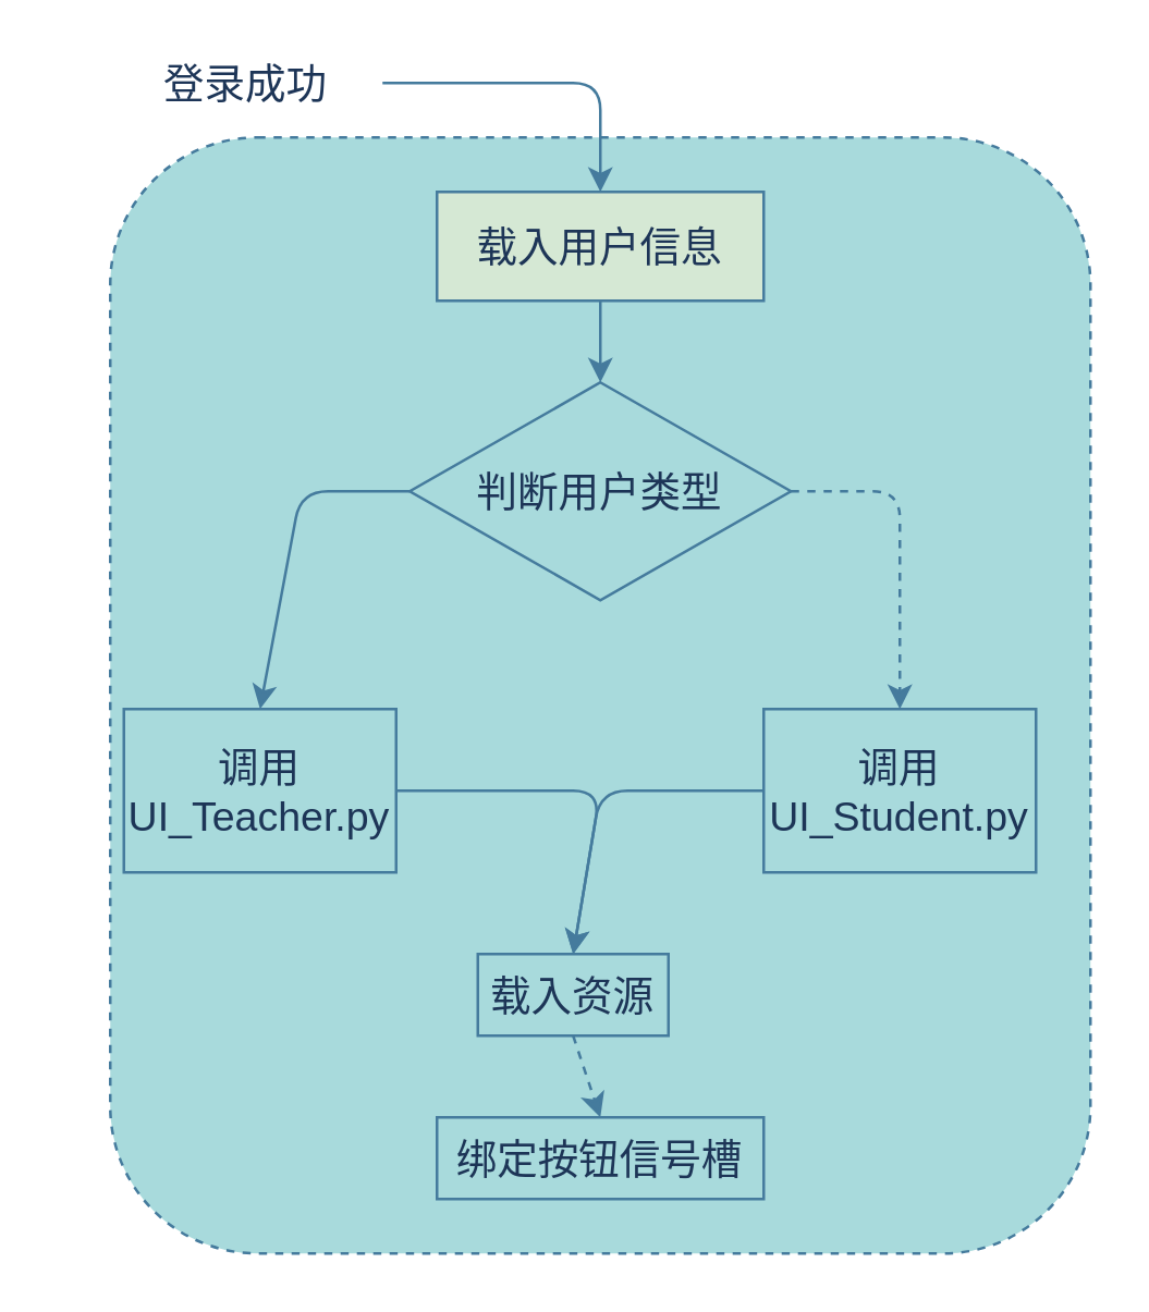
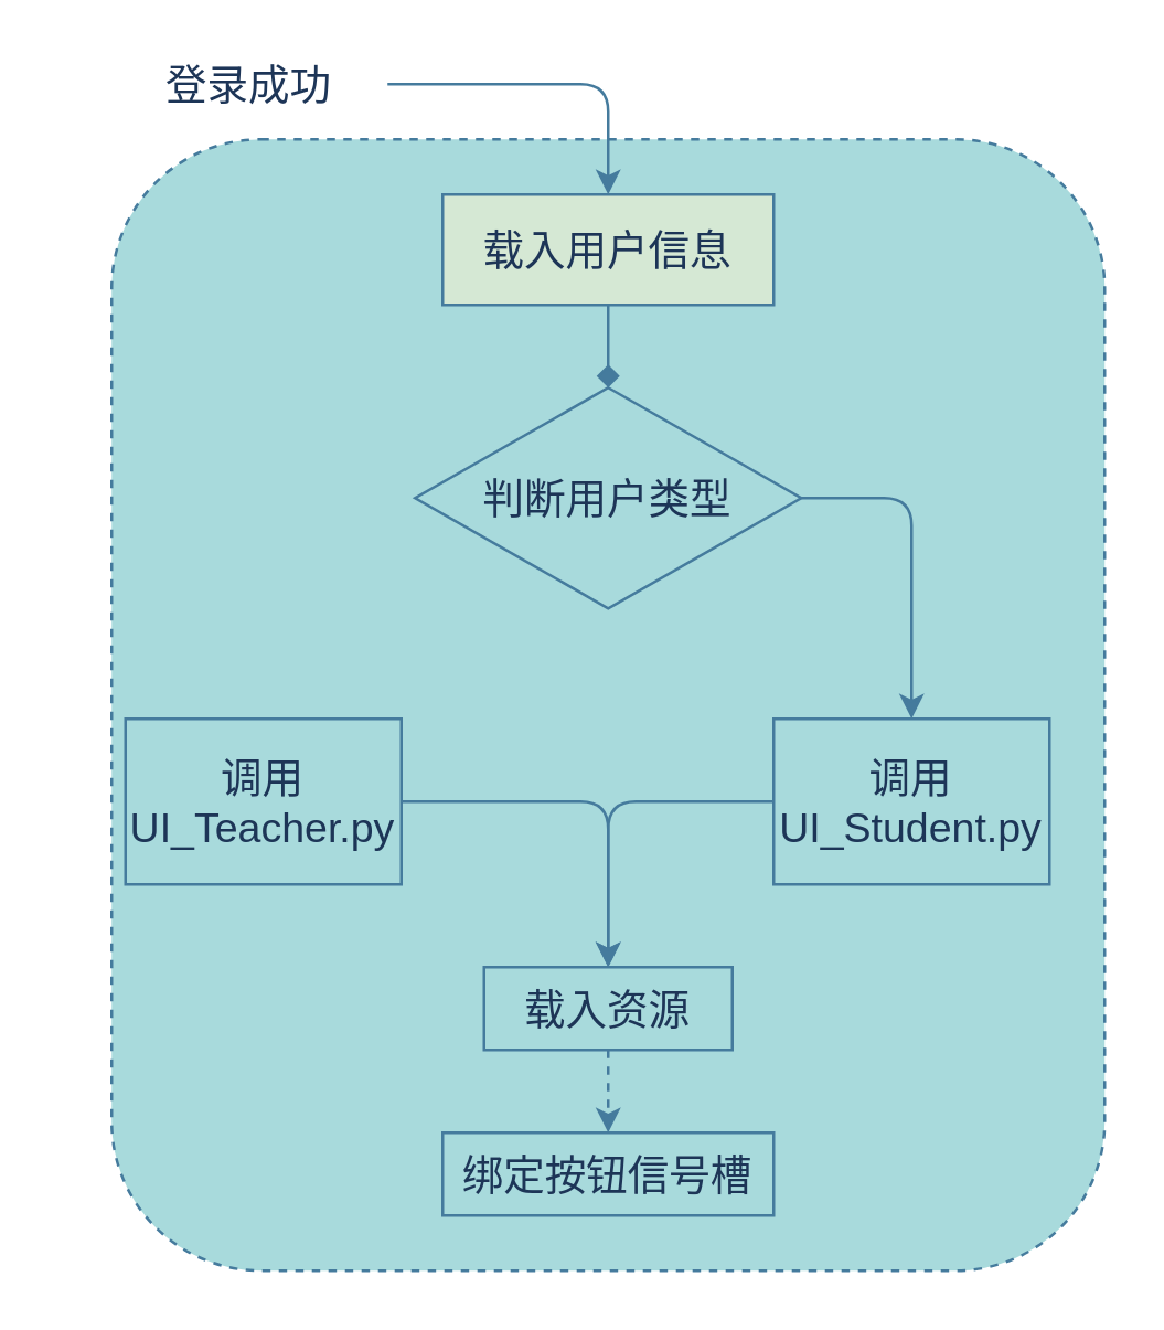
  <mxCell id="0" />
  <mxCell id="1" parent="0" />
  <mxCell id="2" value="" style="rounded=1;whiteSpace=wrap;html=1;fontSize=15;dashed=1;fillColor=#A8DADC;strokeColor=#457B9D;fontColor=#1D3557;" vertex="1" parent="1"><mxGeometry x="40" y="50" width="360" height="410" as="geometry" /></mxCell>
  <mxCell id="3" value="判断用户类型" style="rhombus;whiteSpace=wrap;html=1;fontSize=15;fillColor=#A8DADC;strokeColor=#457B9D;fontColor=#1D3557;" vertex="1" parent="1"><mxGeometry x="150" y="140" width="140" height="80" as="geometry" /></mxCell>
  <mxCell id="4" value="调用UI_Teacher.py" style="rounded=0;whiteSpace=wrap;html=1;fontSize=15;fillColor=#A8DADC;strokeColor=#457B9D;fontColor=#1D3557;" vertex="1" parent="1"><mxGeometry x="45" y="260" width="100" height="60" as="geometry" /></mxCell>
  <mxCell id="5" value="调用UI_Student.py" style="rounded=0;whiteSpace=wrap;html=1;fontSize=15;fillColor=#A8DADC;strokeColor=#457B9D;fontColor=#1D3557;" vertex="1" parent="1"><mxGeometry x="280" y="260" width="100" height="60" as="geometry" /></mxCell>
- <mxCell id="6" value="" style="endArrow=classic;html=1;fontSize=15;exitX=0;exitY=0.5;exitDx=0;exitDy=0;entryX=0.5;entryY=0;entryDx=0;entryDy=0;labelBackgroundColor=#F1FAEE;strokeColor=#457B9D;fontColor=#1D3557;" edge="1" parent="1" source="3" target="4"><mxGeometry width="50" height="50" relative="1" as="geometry"><mxPoint x="290" y="330" as="sourcePoint" /><mxPoint x="340" y="280" as="targetPoint" /><Array as="points"><mxPoint x="110" y="180" /></Array></mxGeometry></mxCell>
- <mxCell id="7" value="" style="endArrow=classic;html=1;fontSize=15;exitX=1;exitY=0.5;exitDx=0;exitDy=0;entryX=0.5;entryY=0;entryDx=0;entryDy=0;labelBackgroundColor=#F1FAEE;strokeColor=#457B9D;fontColor=#1D3557;dashed=1;" edge="1" parent="1" source="3" target="5"><mxGeometry width="50" height="50" relative="1" as="geometry"><mxPoint x="290" y="330" as="sourcePoint" /><mxPoint x="340" y="280" as="targetPoint" /><Array as="points"><mxPoint x="330" y="180" /></Array></mxGeometry></mxCell>
- <mxCell id="8" value="载入资源" style="rounded=0;whiteSpace=wrap;html=1;fontSize=15;fillColor=#A8DADC;strokeColor=#457B9D;fontColor=#1D3557;" vertex="1" parent="1"><mxGeometry x="175" y="350" width="70" height="30" as="geometry" /></mxCell>
+ <mxCell id="7" value="" style="endArrow=classic;html=1;fontSize=15;exitX=1;exitY=0.5;exitDx=0;exitDy=0;entryX=0.5;entryY=0;entryDx=0;entryDy=0;labelBackgroundColor=#F1FAEE;strokeColor=#457B9D;fontColor=#1D3557;" edge="1" parent="1" source="3" target="5"><mxGeometry width="50" height="50" relative="1" as="geometry"><mxPoint x="290" y="330" as="sourcePoint" /><mxPoint x="340" y="280" as="targetPoint" /><Array as="points"><mxPoint x="330" y="180" /></Array></mxGeometry></mxCell>
+ <mxCell id="8" value="载入资源" style="rounded=0;whiteSpace=wrap;html=1;fontSize=15;fillColor=#A8DADC;strokeColor=#457B9D;fontColor=#1D3557;" vertex="1" parent="1"><mxGeometry x="175" y="350" width="90" height="30" as="geometry" /></mxCell>
  <mxCell id="9" value="" style="endArrow=classic;html=1;fontSize=15;exitX=1;exitY=0.5;exitDx=0;exitDy=0;entryX=0.5;entryY=0;entryDx=0;entryDy=0;labelBackgroundColor=#F1FAEE;strokeColor=#457B9D;fontColor=#1D3557;" edge="1" parent="1" source="4" target="8"><mxGeometry width="50" height="50" relative="1" as="geometry"><mxPoint x="290" y="420" as="sourcePoint" /><mxPoint x="340" y="370" as="targetPoint" /><Array as="points"><mxPoint x="220" y="290" /></Array></mxGeometry></mxCell>
  <mxCell id="10" value="" style="endArrow=classic;html=1;fontSize=15;entryX=0.5;entryY=0;entryDx=0;entryDy=0;exitX=0;exitY=0.5;exitDx=0;exitDy=0;labelBackgroundColor=#F1FAEE;strokeColor=#457B9D;fontColor=#1D3557;" edge="1" parent="1" source="5" target="8"><mxGeometry width="50" height="50" relative="1" as="geometry"><mxPoint x="290" y="420" as="sourcePoint" /><mxPoint x="340" y="370" as="targetPoint" /><Array as="points"><mxPoint x="220" y="290" /></Array></mxGeometry></mxCell>
  <mxCell id="11" value="载入用户信息" style="rounded=0;whiteSpace=wrap;html=1;fontSize=15;fillColor=#d5e8d4;strokeColor=#457B9D;fontColor=#1D3557;" vertex="1" parent="1"><mxGeometry x="160" y="70" width="120" height="40" as="geometry" /></mxCell>
- <mxCell id="12" value="" style="endArrow=classic;html=1;fontSize=15;exitX=0.5;exitY=1;exitDx=0;exitDy=0;entryX=0.5;entryY=0;entryDx=0;entryDy=0;labelBackgroundColor=#F1FAEE;strokeColor=#457B9D;fontColor=#1D3557;" edge="1" parent="1" source="11" target="3"><mxGeometry width="50" height="50" relative="1" as="geometry"><mxPoint x="290" y="220" as="sourcePoint" /><mxPoint x="340" y="170" as="targetPoint" /></mxGeometry></mxCell>
+ <mxCell id="12" value="" style="endArrow=diamond;html=1;fontSize=15;exitX=0.5;exitY=1;exitDx=0;exitDy=0;entryX=0.5;entryY=0;entryDx=0;entryDy=0;labelBackgroundColor=#F1FAEE;strokeColor=#457B9D;fontColor=#1D3557;" edge="1" parent="1" source="11" target="3"><mxGeometry width="50" height="50" relative="1" as="geometry"><mxPoint x="290" y="220" as="sourcePoint" /><mxPoint x="340" y="170" as="targetPoint" /></mxGeometry></mxCell>
  <mxCell id="13" value="绑定按钮信号槽" style="rounded=0;whiteSpace=wrap;html=1;fontSize=15;fillColor=#A8DADC;strokeColor=#457B9D;fontColor=#1D3557;" vertex="1" parent="1"><mxGeometry x="160" y="410" width="120" height="30" as="geometry" /></mxCell>
  <mxCell id="14" value="" style="endArrow=classic;html=1;fontSize=15;exitX=0.5;exitY=1;exitDx=0;exitDy=0;entryX=0.5;entryY=0;entryDx=0;entryDy=0;labelBackgroundColor=#F1FAEE;strokeColor=#457B9D;fontColor=#1D3557;dashed=1;" edge="1" parent="1" source="8" target="13"><mxGeometry width="50" height="50" relative="1" as="geometry"><mxPoint x="290" y="420" as="sourcePoint" /><mxPoint x="340" y="370" as="targetPoint" /></mxGeometry></mxCell>
  <mxCell id="15" value="" style="endArrow=classic;html=1;fontSize=15;entryX=0.5;entryY=0;entryDx=0;entryDy=0;labelBackgroundColor=#F1FAEE;strokeColor=#457B9D;fontColor=#1D3557;" edge="1" parent="1" target="11"><mxGeometry width="50" height="50" relative="1" as="geometry"><mxPoint x="140" y="30" as="sourcePoint" /><mxPoint x="340" y="170" as="targetPoint" /><Array as="points"><mxPoint x="220" y="30" /></Array></mxGeometry></mxCell>
  <mxCell id="16" value="登录成功" style="text;html=1;strokeColor=none;fillColor=none;align=center;verticalAlign=middle;whiteSpace=wrap;rounded=0;fontSize=15;fontColor=#1D3557;" vertex="1" parent="1"><mxGeometry x="20" y="20" width="140" height="20" as="geometry" /></mxCell>
